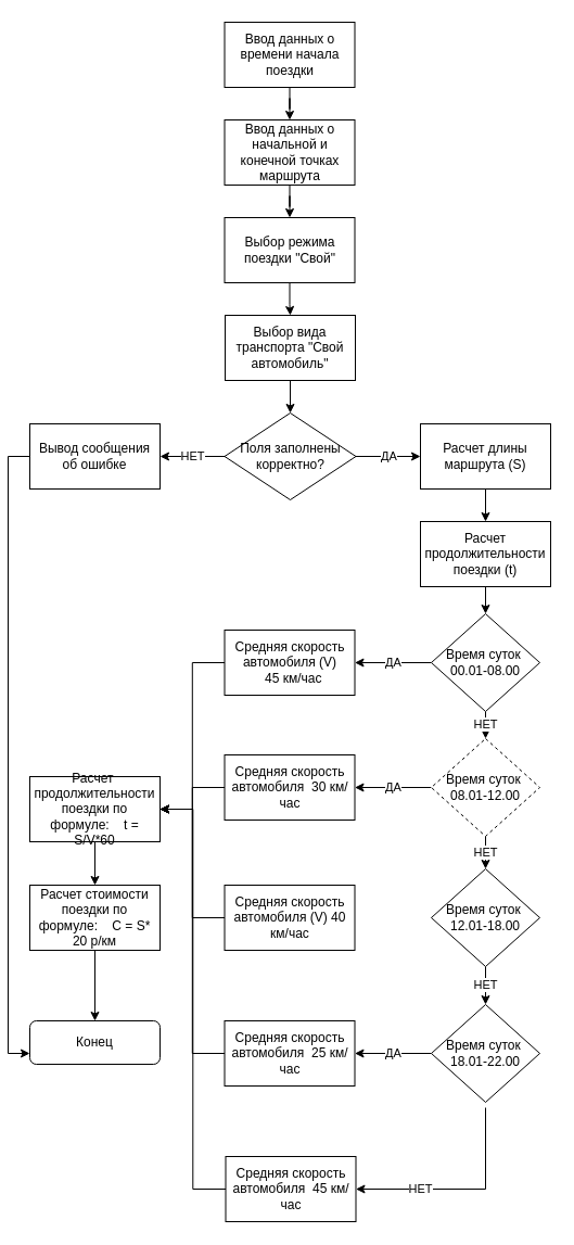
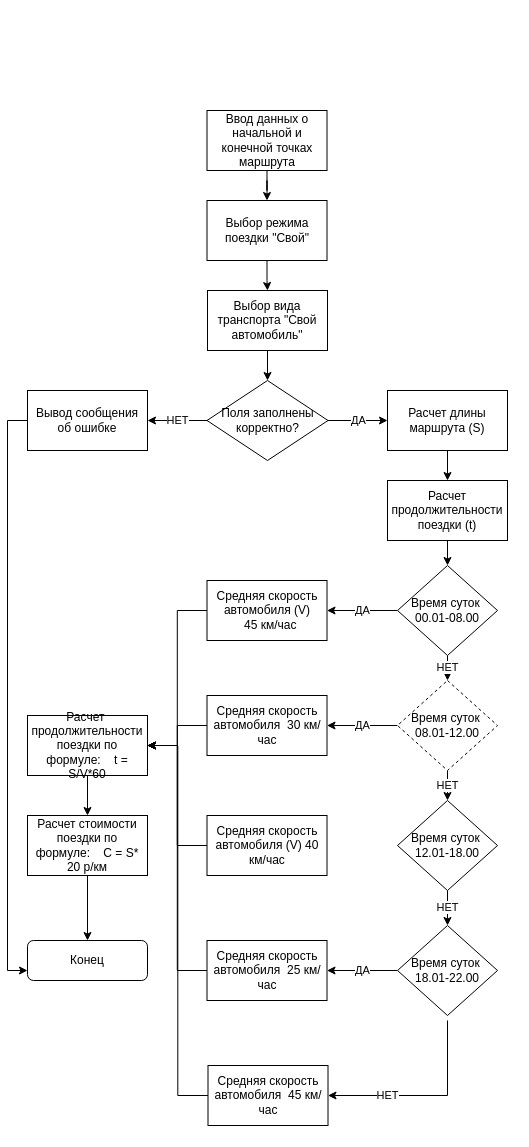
  <mxCell id="0" />
  <mxCell id="1" parent="0" />
  <mxCell id="2" value="Конец" style="rounded=1;whiteSpace=wrap;html=1;" parent="1" vertex="1"><mxGeometry x="20" y="940" width="120" height="40" as="geometry" /></mxCell>
  <mxCell id="3" value="НЕТ" style="edgeStyle=orthogonalEdgeStyle;rounded=0;orthogonalLoop=1;jettySize=auto;html=1;" parent="1" source="5" target="13" edge="1"><mxGeometry relative="1" as="geometry" /></mxCell>
  <mxCell id="4" value="ДА" style="edgeStyle=orthogonalEdgeStyle;rounded=0;orthogonalLoop=1;jettySize=auto;html=1;" parent="1" source="5" target="41" edge="1"><mxGeometry relative="1" as="geometry" /></mxCell>
  <mxCell id="5" value="Поля заполнены корректно?" style="rhombus;whiteSpace=wrap;html=1;" parent="1" vertex="1"><mxGeometry x="199.5" y="380" width="121" height="80" as="geometry" /></mxCell>
  <mxCell id="6" value="" style="edgeStyle=orthogonalEdgeStyle;rounded=0;orthogonalLoop=1;jettySize=auto;html=1;" parent="1" source="7" target="5" edge="1"><mxGeometry relative="1" as="geometry" /></mxCell>
  <mxCell id="7" value="Выбор вида транспорта &quot;Свой автомобиль&quot;" style="rounded=0;whiteSpace=wrap;html=1;" parent="1" vertex="1"><mxGeometry x="200" y="290" width="120" height="60" as="geometry" /></mxCell>
- <mxCell id="8" value="" style="edgeStyle=orthogonalEdgeStyle;rounded=0;orthogonalLoop=1;jettySize=auto;html=1;" parent="1" source="9" target="11" edge="1"><mxGeometry relative="1" as="geometry" /></mxCell>
- <mxCell id="9" value="Ввод данных о времени начала поездки" style="whiteSpace=wrap;html=1;rounded=0;" parent="1" vertex="1"><mxGeometry x="199.5" y="20" width="120" height="60" as="geometry" /></mxCell>
  <mxCell id="10" value="" style="edgeStyle=orthogonalEdgeStyle;rounded=0;orthogonalLoop=1;jettySize=auto;html=1;" parent="1" source="11" target="44" edge="1"><mxGeometry relative="1" as="geometry" /></mxCell>
  <mxCell id="11" value="Ввод данных о начальной и конечной точках маршрута" style="whiteSpace=wrap;html=1;rounded=0;" parent="1" vertex="1"><mxGeometry x="199.5" y="110" width="120" height="60" as="geometry" /></mxCell>
  <mxCell id="12" style="edgeStyle=orthogonalEdgeStyle;rounded=0;orthogonalLoop=1;jettySize=auto;html=1;entryX=0;entryY=0.75;entryDx=0;entryDy=0;exitX=0;exitY=0.5;exitDx=0;exitDy=0;" edge="1" parent="1" source="13" target="2"><mxGeometry relative="1" as="geometry" /></mxCell>
  <mxCell id="13" value="Вывод сообщения об ошибке" style="whiteSpace=wrap;html=1;" parent="1" vertex="1"><mxGeometry x="20" y="390" width="120" height="60" as="geometry" /></mxCell>
  <mxCell id="14" value="" style="edgeStyle=orthogonalEdgeStyle;rounded=0;orthogonalLoop=1;jettySize=auto;html=1;" parent="1" source="15" target="18" edge="1"><mxGeometry relative="1" as="geometry" /></mxCell>
  <mxCell id="15" value="Расчет продолжительности поездки (t)" style="rounded=0;whiteSpace=wrap;html=1;" parent="1" vertex="1"><mxGeometry x="380" y="480" width="120" height="60" as="geometry" /></mxCell>
  <mxCell id="16" value="НЕТ" style="edgeStyle=orthogonalEdgeStyle;rounded=0;orthogonalLoop=1;jettySize=auto;html=1;" parent="1" source="18" target="21" edge="1"><mxGeometry relative="1" as="geometry" /></mxCell>
  <mxCell id="17" value="ДА" style="edgeStyle=orthogonalEdgeStyle;rounded=0;orthogonalLoop=1;jettySize=auto;html=1;" parent="1" source="18" target="28" edge="1"><mxGeometry relative="1" as="geometry" /></mxCell>
  <mxCell id="18" value="Время суток&amp;nbsp; 00.01-08.00" style="rhombus;whiteSpace=wrap;html=1;rounded=0;" parent="1" vertex="1"><mxGeometry x="390" y="565" width="100" height="90" as="geometry" /></mxCell>
  <mxCell id="19" value="НЕТ" style="edgeStyle=orthogonalEdgeStyle;rounded=0;orthogonalLoop=1;jettySize=auto;html=1;" parent="1" source="21" target="23" edge="1"><mxGeometry relative="1" as="geometry" /></mxCell>
  <mxCell id="20" value="ДА" style="edgeStyle=orthogonalEdgeStyle;rounded=0;orthogonalLoop=1;jettySize=auto;html=1;" parent="1" source="21" target="29" edge="1"><mxGeometry relative="1" as="geometry" /></mxCell>
  <mxCell id="21" value="Время суток&amp;nbsp; 08.01-12.00" style="rhombus;whiteSpace=wrap;html=1;rounded=0;dashed=1;" parent="1" vertex="1"><mxGeometry x="390" y="680" width="100" height="90" as="geometry" /></mxCell>
  <mxCell id="22" value="НЕТ" style="edgeStyle=orthogonalEdgeStyle;rounded=0;orthogonalLoop=1;jettySize=auto;html=1;" parent="1" source="23" target="26" edge="1"><mxGeometry relative="1" as="geometry" /></mxCell>
  <mxCell id="23" value="Время суток&amp;nbsp; 12.01-18.00" style="rhombus;whiteSpace=wrap;html=1;rounded=0;" parent="1" vertex="1"><mxGeometry x="390" y="800" width="100" height="90" as="geometry" /></mxCell>
  <mxCell id="24" value="НЕТ" style="edgeStyle=orthogonalEdgeStyle;rounded=0;orthogonalLoop=1;jettySize=auto;html=1;entryX=1;entryY=0.5;entryDx=0;entryDy=0;" parent="1" target="35" edge="1"><mxGeometry x="0.388" relative="1" as="geometry"><mxPoint x="440" y="1020" as="sourcePoint" /><mxPoint x="440" y="1050" as="targetPoint" /><Array as="points"><mxPoint x="440" y="1095" /></Array><mxPoint as="offset" /></mxGeometry></mxCell>
  <mxCell id="25" value="ДА" style="edgeStyle=orthogonalEdgeStyle;rounded=0;orthogonalLoop=1;jettySize=auto;html=1;" parent="1" source="26" target="33" edge="1"><mxGeometry relative="1" as="geometry" /></mxCell>
  <mxCell id="26" value="Время суток&amp;nbsp; 18.01-22.00" style="rhombus;whiteSpace=wrap;html=1;rounded=0;" parent="1" vertex="1"><mxGeometry x="390" y="925" width="100" height="90" as="geometry" /></mxCell>
  <mxCell id="27" style="edgeStyle=orthogonalEdgeStyle;rounded=0;orthogonalLoop=1;jettySize=auto;html=1;entryX=1;entryY=0.5;entryDx=0;entryDy=0;" parent="1" source="28" target="37" edge="1"><mxGeometry relative="1" as="geometry" /></mxCell>
  <mxCell id="28" value="Средняя скорость автомобиля (V)&lt;br&gt;&amp;nbsp; 45 км/час" style="whiteSpace=wrap;html=1;rounded=0;" parent="1" vertex="1"><mxGeometry x="199.5" y="580" width="120" height="60" as="geometry" /></mxCell>
  <mxCell id="29" value="Средняя скорость автомобиля&amp;nbsp; 30 км/час" style="whiteSpace=wrap;html=1;rounded=0;" parent="1" vertex="1"><mxGeometry x="199.5" y="695" width="120" height="60" as="geometry" /></mxCell>
  <mxCell id="30" style="edgeStyle=orthogonalEdgeStyle;rounded=0;orthogonalLoop=1;jettySize=auto;html=1;entryX=1;entryY=0.5;entryDx=0;entryDy=0;" parent="1" source="31" target="37" edge="1"><mxGeometry relative="1" as="geometry" /></mxCell>
  <mxCell id="31" value="Средняя скорость автомобиля (V) 40 км/час" style="whiteSpace=wrap;html=1;rounded=0;" parent="1" vertex="1"><mxGeometry x="199.5" y="815" width="120" height="60" as="geometry" /></mxCell>
  <mxCell id="32" style="edgeStyle=orthogonalEdgeStyle;rounded=0;orthogonalLoop=1;jettySize=auto;html=1;entryX=1;entryY=0.5;entryDx=0;entryDy=0;" parent="1" source="33" target="37" edge="1"><mxGeometry relative="1" as="geometry" /></mxCell>
  <mxCell id="33" value="Средняя скорость автомобиля&amp;nbsp; 25 км/час" style="whiteSpace=wrap;html=1;rounded=0;" parent="1" vertex="1"><mxGeometry x="199.5" y="940" width="120" height="60" as="geometry" /></mxCell>
  <mxCell id="34" style="edgeStyle=orthogonalEdgeStyle;rounded=0;orthogonalLoop=1;jettySize=auto;html=1;entryX=1;entryY=0.5;entryDx=0;entryDy=0;" parent="1" source="35" target="37" edge="1"><mxGeometry relative="1" as="geometry" /></mxCell>
  <mxCell id="35" value="Средняя скорость автомобиля&amp;nbsp; 45 км/час" style="whiteSpace=wrap;html=1;rounded=0;" parent="1" vertex="1"><mxGeometry x="200.5" y="1065" width="120" height="60" as="geometry" /></mxCell>
  <mxCell id="36" value="" style="edgeStyle=orthogonalEdgeStyle;rounded=0;orthogonalLoop=1;jettySize=auto;html=1;" parent="1" source="37" target="39" edge="1"><mxGeometry relative="1" as="geometry" /></mxCell>
  <mxCell id="37" value="Расчет&amp;nbsp; продолжительности поездки по формуле:&amp;nbsp; &amp;nbsp; t = S/V*60" style="rounded=0;whiteSpace=wrap;html=1;" parent="1" vertex="1"><mxGeometry x="20" y="715" width="120" height="60" as="geometry" /></mxCell>
  <mxCell id="38" value="" style="edgeStyle=orthogonalEdgeStyle;rounded=0;orthogonalLoop=1;jettySize=auto;html=1;" parent="1" source="39" target="2" edge="1"><mxGeometry relative="1" as="geometry" /></mxCell>
  <mxCell id="39" value="Расчет стоимости поездки по формуле:&amp;nbsp; &amp;nbsp; С = S* 20 р/км" style="rounded=0;whiteSpace=wrap;html=1;" parent="1" vertex="1"><mxGeometry x="20" y="815" width="120" height="60" as="geometry" /></mxCell>
  <mxCell id="40" value="" style="edgeStyle=orthogonalEdgeStyle;rounded=0;orthogonalLoop=1;jettySize=auto;html=1;" parent="1" source="41" target="15" edge="1"><mxGeometry relative="1" as="geometry" /></mxCell>
  <mxCell id="41" value="Расчет длины маршрута (S)" style="rounded=0;whiteSpace=wrap;html=1;" parent="1" vertex="1"><mxGeometry x="380" y="390" width="120" height="60" as="geometry" /></mxCell>
  <mxCell id="42" style="edgeStyle=orthogonalEdgeStyle;rounded=0;orthogonalLoop=1;jettySize=auto;html=1;exitX=0;exitY=0.5;exitDx=0;exitDy=0;entryX=1;entryY=0.5;entryDx=0;entryDy=0;" parent="1" source="29" target="37" edge="1"><mxGeometry relative="1" as="geometry"><mxPoint x="210" y="880" as="sourcePoint" /><mxPoint x="170" y="740" as="targetPoint" /></mxGeometry></mxCell>
  <mxCell id="43" value="" style="edgeStyle=orthogonalEdgeStyle;rounded=0;orthogonalLoop=1;jettySize=auto;html=1;" parent="1" source="44" target="7" edge="1"><mxGeometry relative="1" as="geometry" /></mxCell>
  <mxCell id="44" value="Выбор режима поездки &quot;Свой&quot;" style="rounded=0;whiteSpace=wrap;html=1;" parent="1" vertex="1"><mxGeometry x="199.5" y="200" width="120" height="60" as="geometry" /></mxCell>
